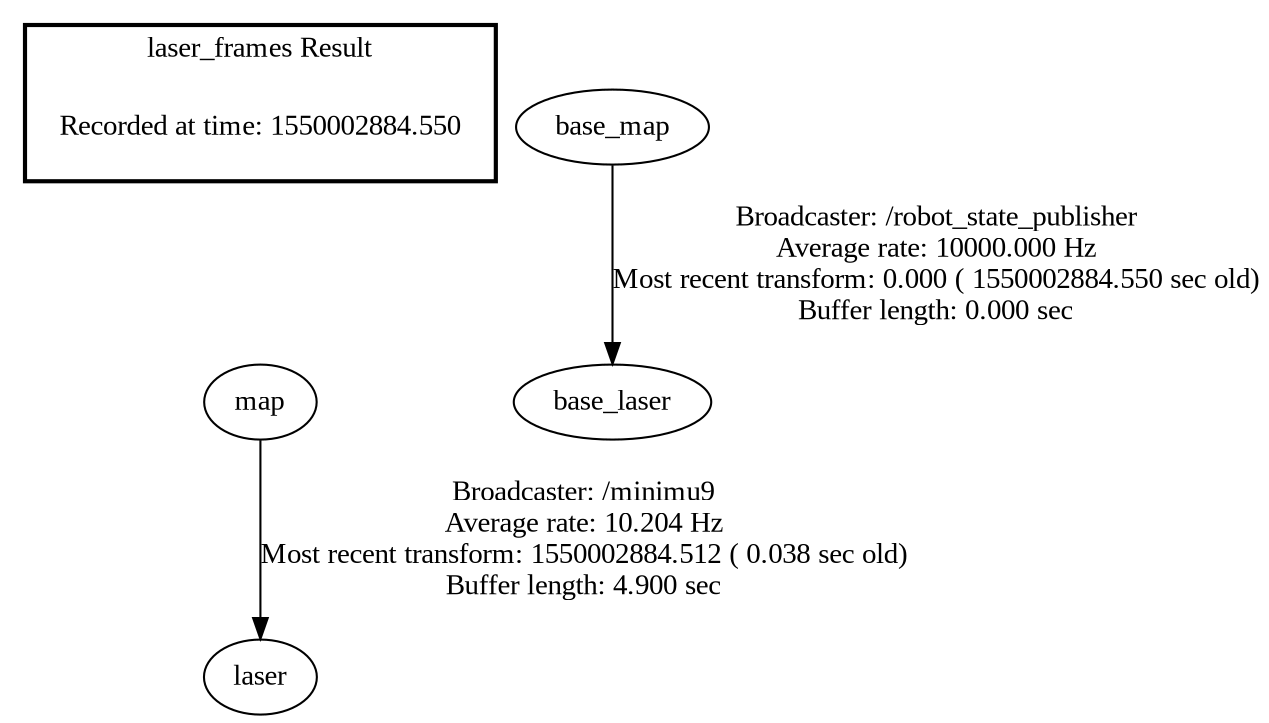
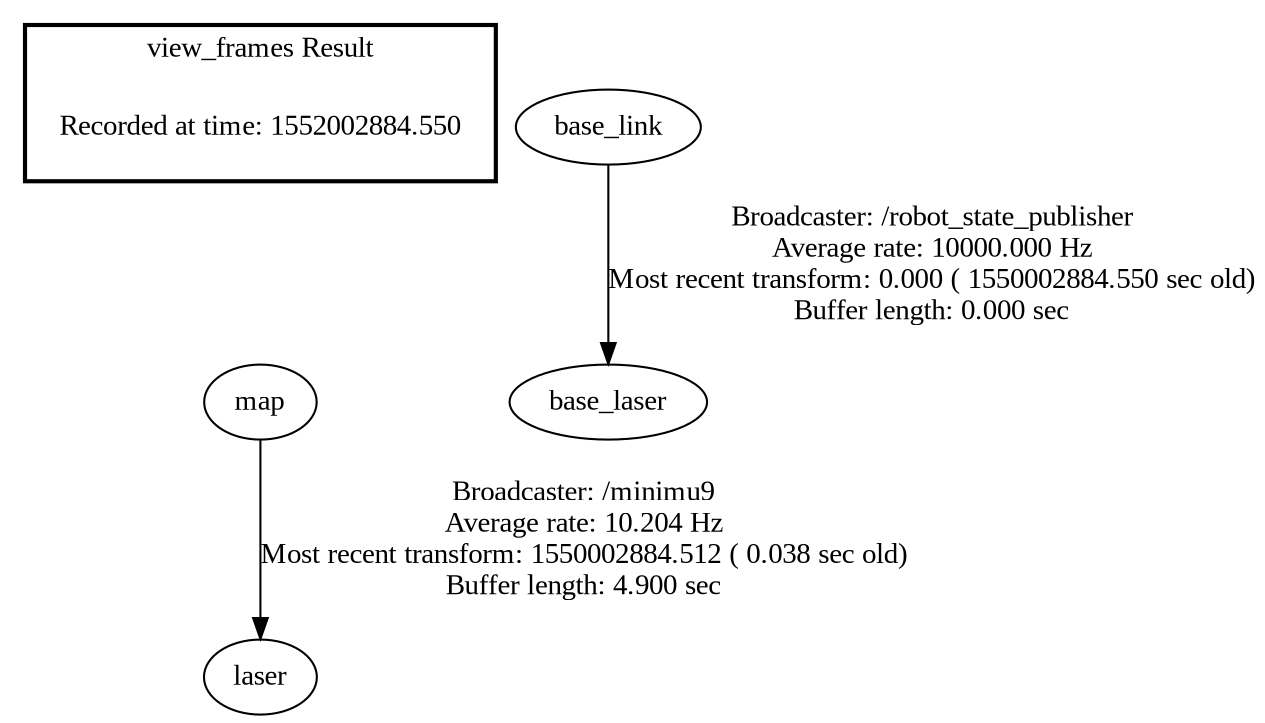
  digraph {
    fontname="Liberation Serif"
    node [fontname="Liberation Serif"]
    edge [fontname="Liberation Serif"]
-   "Recorded at time: 1550002884.550" [shape=plaintext]
+   "Recorded at time: 1550002884.550" [shape=plaintext label="Recorded at time: 1552002884.550"]
    map
-   base_link [label=base_map]
+   base_link
    base_laser
    n5 [label=laser]
    subgraph cluster_1 {
      color=black
-     label="laser_frames Result"
+     label="view_frames Result"
      style=bold
      "Recorded at time: 1550002884.550"
    }
    "Recorded at time: 1550002884.550" -> map [style=invis]
    map -> n5 [label="Broadcaster: /minimu9\nAverage rate: 10.204 Hz\nMost recent transform: 1550002884.512 ( 0.038 sec old)\nBuffer length: 4.900 sec\n"]
    base_link -> base_laser [label="Broadcaster: /robot_state_publisher\nAverage rate: 10000.000 Hz\nMost recent transform: 0.000 ( 1550002884.550 sec old)\nBuffer length: 0.000 sec\n"]
  }
